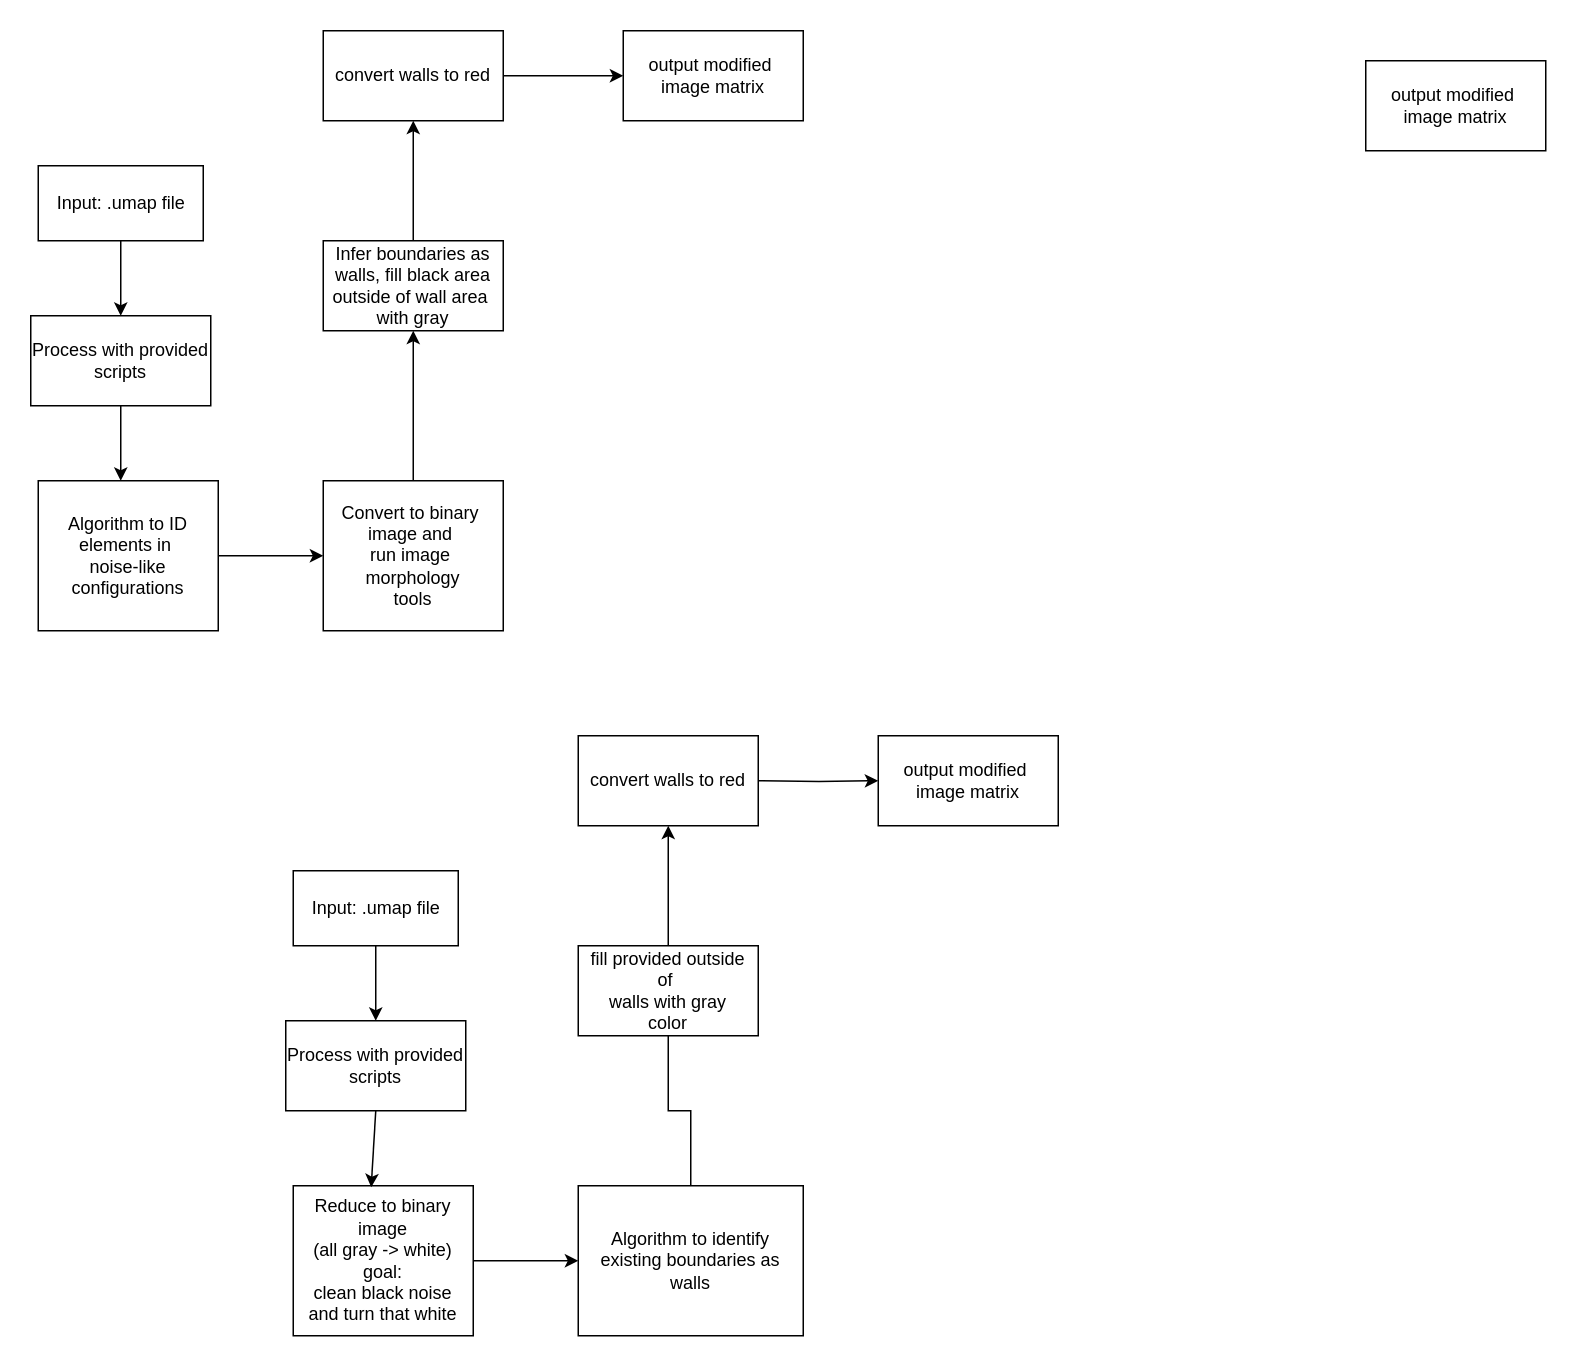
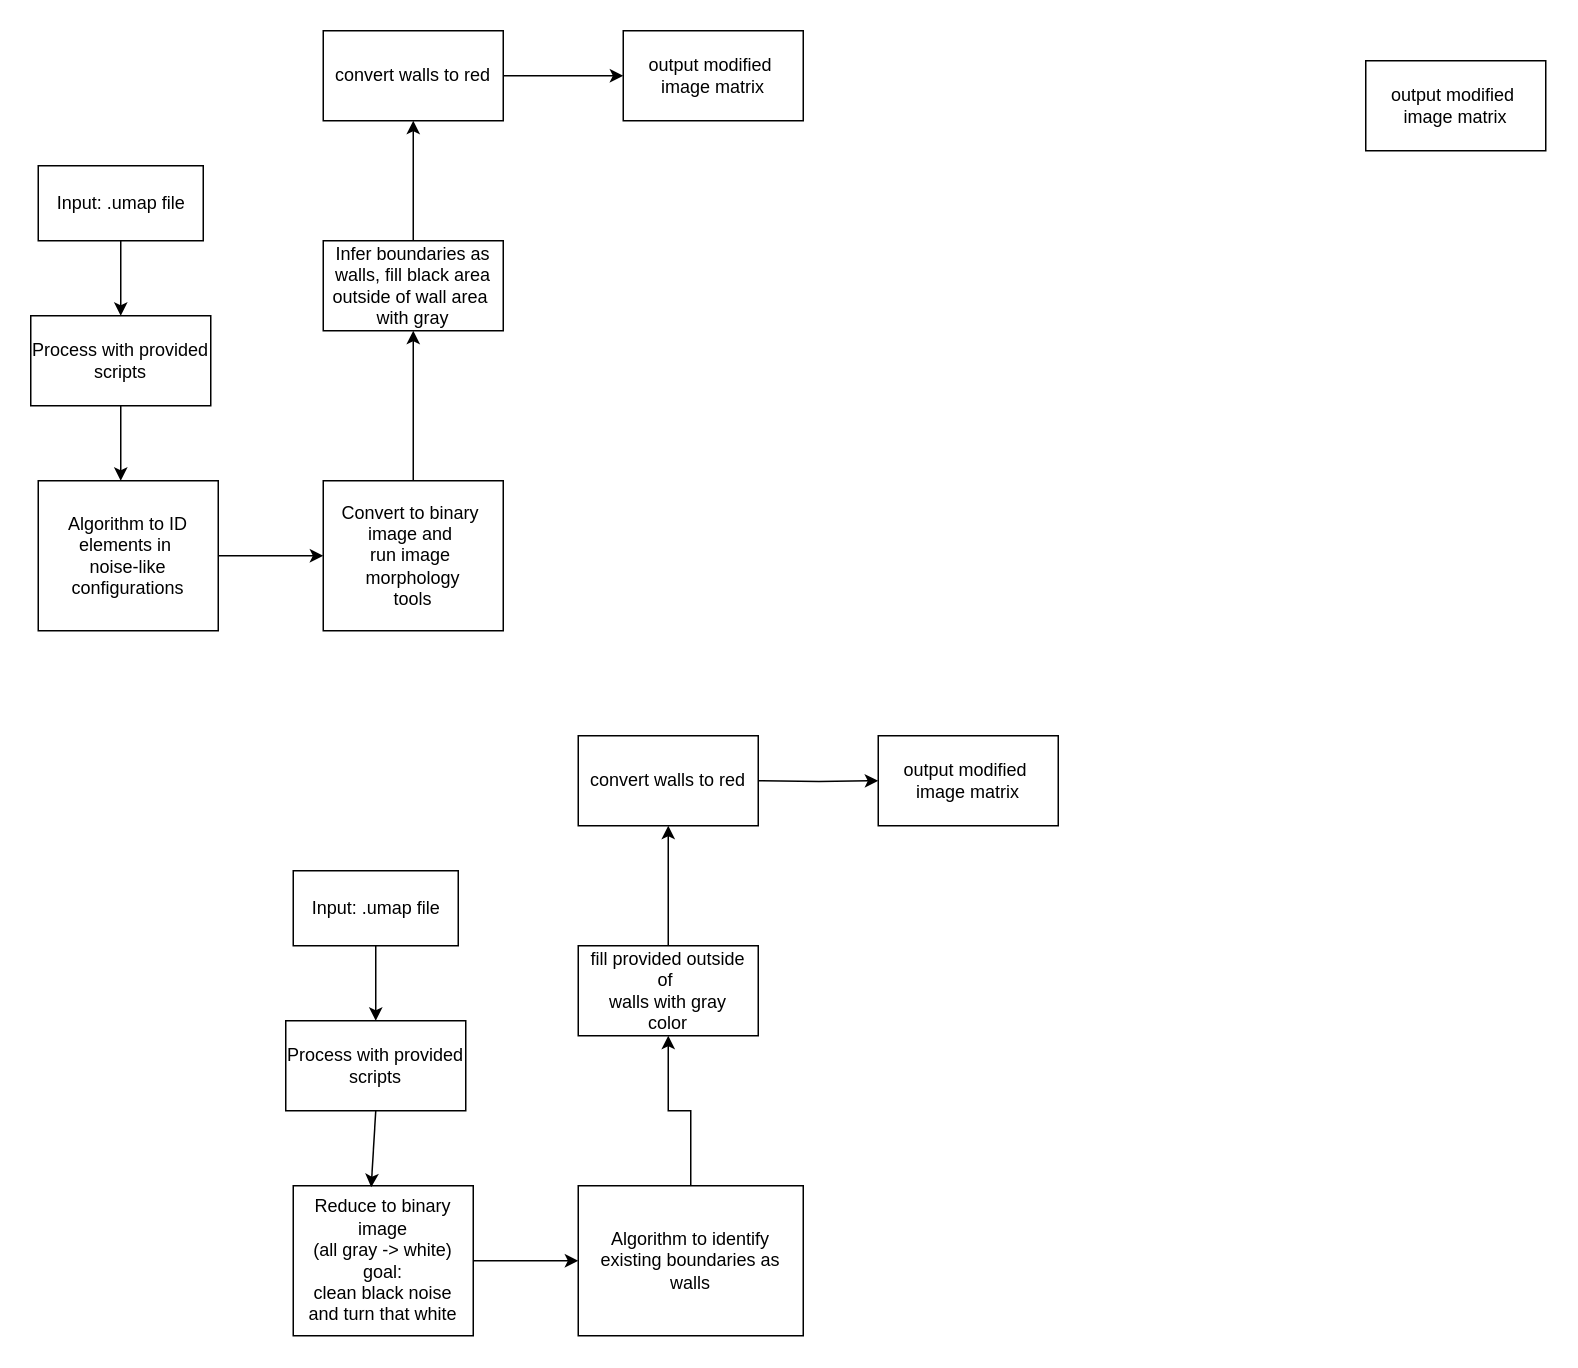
  <mxCell id="0" />
  <mxCell id="1" parent="0" />
  <mxCell id="2" value="Input: .umap file" style="html=1;" vertex="1" parent="1"><mxGeometry x="195" y="580" width="110" height="50" as="geometry" /></mxCell>
  <mxCell id="3" value="" style="endArrow=classic;html=1;rounded=0;exitX=0.5;exitY=1;exitDx=0;exitDy=0;entryX=0.5;entryY=0;entryDx=0;entryDy=0;" edge="1" parent="1" source="2" target="4"><mxGeometry width="50" height="50" relative="1" as="geometry"><mxPoint x="305" y="610" as="sourcePoint" /><mxPoint x="355" y="560" as="targetPoint" /></mxGeometry></mxCell>
  <mxCell id="4" value="Process with provided&lt;br&gt;scripts" style="rounded=0;whiteSpace=wrap;html=1;" vertex="1" parent="1"><mxGeometry x="190" y="680" width="120" height="60" as="geometry" /></mxCell>
  <mxCell id="5" value="Reduce to binary image &lt;br&gt;(all gray -&amp;gt; white)&lt;br&gt;goal:&lt;br&gt;clean black noise&lt;br&gt;and turn that white" style="rounded=0;whiteSpace=wrap;html=1;" vertex="1" parent="1"><mxGeometry x="195" y="790" width="120" height="100" as="geometry" /></mxCell>
- <mxCell id="6" value="" style="edgeStyle=orthogonalEdgeStyle;rounded=0;orthogonalLoop=1;jettySize=auto;html=1;endArrow=none;" edge="1" parent="1" source="7" target="11"><mxGeometry relative="1" as="geometry" /></mxCell>
+ <mxCell id="6" value="" style="edgeStyle=orthogonalEdgeStyle;rounded=0;orthogonalLoop=1;jettySize=auto;html=1;" edge="1" parent="1" source="7" target="11"><mxGeometry relative="1" as="geometry" /></mxCell>
  <mxCell id="7" value="Algorithm to identify existing boundaries as walls" style="rounded=0;whiteSpace=wrap;html=1;" vertex="1" parent="1"><mxGeometry x="385" y="790" width="150" height="100" as="geometry" /></mxCell>
  <mxCell id="8" value="" style="endArrow=classic;html=1;rounded=0;exitX=0.5;exitY=1;exitDx=0;exitDy=0;entryX=0.433;entryY=0.01;entryDx=0;entryDy=0;entryPerimeter=0;" edge="1" parent="1" source="4" target="5"><mxGeometry width="50" height="50" relative="1" as="geometry"><mxPoint x="225" y="620" as="sourcePoint" /><mxPoint x="275" y="570" as="targetPoint" /></mxGeometry></mxCell>
  <mxCell id="9" value="" style="endArrow=classic;html=1;rounded=0;exitX=1;exitY=0.5;exitDx=0;exitDy=0;entryX=0;entryY=0.5;entryDx=0;entryDy=0;" edge="1" parent="1" source="5" target="7"><mxGeometry width="50" height="50" relative="1" as="geometry"><mxPoint x="225" y="620" as="sourcePoint" /><mxPoint x="275" y="570" as="targetPoint" /></mxGeometry></mxCell>
  <mxCell id="10" value="" style="edgeStyle=orthogonalEdgeStyle;rounded=0;orthogonalLoop=1;jettySize=auto;html=1;" edge="1" parent="1" source="11" target="12"><mxGeometry relative="1" as="geometry" /></mxCell>
  <mxCell id="11" value="fill provided outside of&amp;nbsp;&lt;br&gt;walls with gray&lt;br&gt;color" style="rounded=0;whiteSpace=wrap;html=1;" vertex="1" parent="1"><mxGeometry x="385" y="630" width="120" height="60" as="geometry" /></mxCell>
  <mxCell id="12" value="convert walls to red" style="rounded=0;whiteSpace=wrap;html=1;" vertex="1" parent="1"><mxGeometry x="385" y="490" width="120" height="60" as="geometry" /></mxCell>
  <mxCell id="13" value="Input: .umap file" style="html=1;" vertex="1" parent="1"><mxGeometry x="25" y="110" width="110" height="50" as="geometry" /></mxCell>
  <mxCell id="14" value="" style="endArrow=classic;html=1;rounded=0;exitX=0.5;exitY=1;exitDx=0;exitDy=0;entryX=0.5;entryY=0;entryDx=0;entryDy=0;" edge="1" parent="1" source="13" target="15"><mxGeometry width="50" height="50" relative="1" as="geometry"><mxPoint x="135" y="140" as="sourcePoint" /><mxPoint x="185" y="90" as="targetPoint" /></mxGeometry></mxCell>
  <mxCell id="15" value="Process with provided&lt;br&gt;scripts" style="rounded=0;whiteSpace=wrap;html=1;" vertex="1" parent="1"><mxGeometry x="20" y="210" width="120" height="60" as="geometry" /></mxCell>
  <mxCell id="16" value="Algorithm to ID&lt;br&gt;elements in&amp;nbsp;&lt;br&gt;noise-like &lt;br&gt;configurations" style="rounded=0;whiteSpace=wrap;html=1;" vertex="1" parent="1"><mxGeometry x="25" y="320" width="120" height="100" as="geometry" /></mxCell>
  <mxCell id="17" value="" style="edgeStyle=orthogonalEdgeStyle;rounded=0;orthogonalLoop=1;jettySize=auto;html=1;" edge="1" parent="1" source="18" target="22"><mxGeometry relative="1" as="geometry" /></mxCell>
  <mxCell id="18" value="Convert to binary&amp;nbsp;&lt;br&gt;image and&amp;nbsp;&lt;br&gt;run image&amp;nbsp;&lt;br&gt;morphology&lt;br&gt;tools" style="rounded=0;whiteSpace=wrap;html=1;" vertex="1" parent="1"><mxGeometry x="215" y="320" width="120" height="100" as="geometry" /></mxCell>
  <mxCell id="19" value="" style="endArrow=classic;html=1;rounded=0;exitX=0.5;exitY=1;exitDx=0;exitDy=0;" edge="1" parent="1" source="15"><mxGeometry width="50" height="50" relative="1" as="geometry"><mxPoint x="55" y="150" as="sourcePoint" /><mxPoint x="80" y="320" as="targetPoint" /></mxGeometry></mxCell>
  <mxCell id="20" value="" style="endArrow=classic;html=1;rounded=0;exitX=1;exitY=0.5;exitDx=0;exitDy=0;entryX=0;entryY=0.5;entryDx=0;entryDy=0;" edge="1" parent="1" source="16" target="18"><mxGeometry width="50" height="50" relative="1" as="geometry"><mxPoint x="55" y="150" as="sourcePoint" /><mxPoint x="105" y="100" as="targetPoint" /></mxGeometry></mxCell>
  <mxCell id="21" value="" style="edgeStyle=orthogonalEdgeStyle;rounded=0;orthogonalLoop=1;jettySize=auto;html=1;" edge="1" parent="1" source="22" target="24"><mxGeometry relative="1" as="geometry" /></mxCell>
  <mxCell id="22" value="Infer boundaries as walls, fill black area&lt;br&gt;outside of wall area&amp;nbsp;&lt;br&gt;with gray" style="rounded=0;whiteSpace=wrap;html=1;" vertex="1" parent="1"><mxGeometry x="215" y="160" width="120" height="60" as="geometry" /></mxCell>
  <mxCell id="23" value="" style="edgeStyle=orthogonalEdgeStyle;rounded=0;orthogonalLoop=1;jettySize=auto;html=1;" edge="1" parent="1" source="24" target="25"><mxGeometry relative="1" as="geometry" /></mxCell>
  <mxCell id="24" value="convert walls to red" style="rounded=0;whiteSpace=wrap;html=1;" vertex="1" parent="1"><mxGeometry x="215" y="20" width="120" height="60" as="geometry" /></mxCell>
  <mxCell id="25" value="output modified&amp;nbsp;&lt;br&gt;image matrix" style="rounded=0;whiteSpace=wrap;html=1;" vertex="1" parent="1"><mxGeometry x="415" y="20" width="120" height="60" as="geometry" /></mxCell>
  <mxCell id="26" value="" style="edgeStyle=orthogonalEdgeStyle;rounded=0;orthogonalLoop=1;jettySize=auto;html=1;" edge="1" parent="1" target="27"><mxGeometry relative="1" as="geometry"><mxPoint x="505" y="520" as="sourcePoint" /></mxGeometry></mxCell>
  <mxCell id="27" value="output modified&amp;nbsp;&lt;br&gt;image matrix" style="rounded=0;whiteSpace=wrap;html=1;" vertex="1" parent="1"><mxGeometry x="585" y="490" width="120" height="60" as="geometry" /></mxCell>
  <mxCell id="28" value="output modified&amp;nbsp;&lt;br&gt;image matrix" style="rounded=0;whiteSpace=wrap;html=1;" vertex="1" parent="1"><mxGeometry x="910" y="40" width="120" height="60" as="geometry" /></mxCell>
